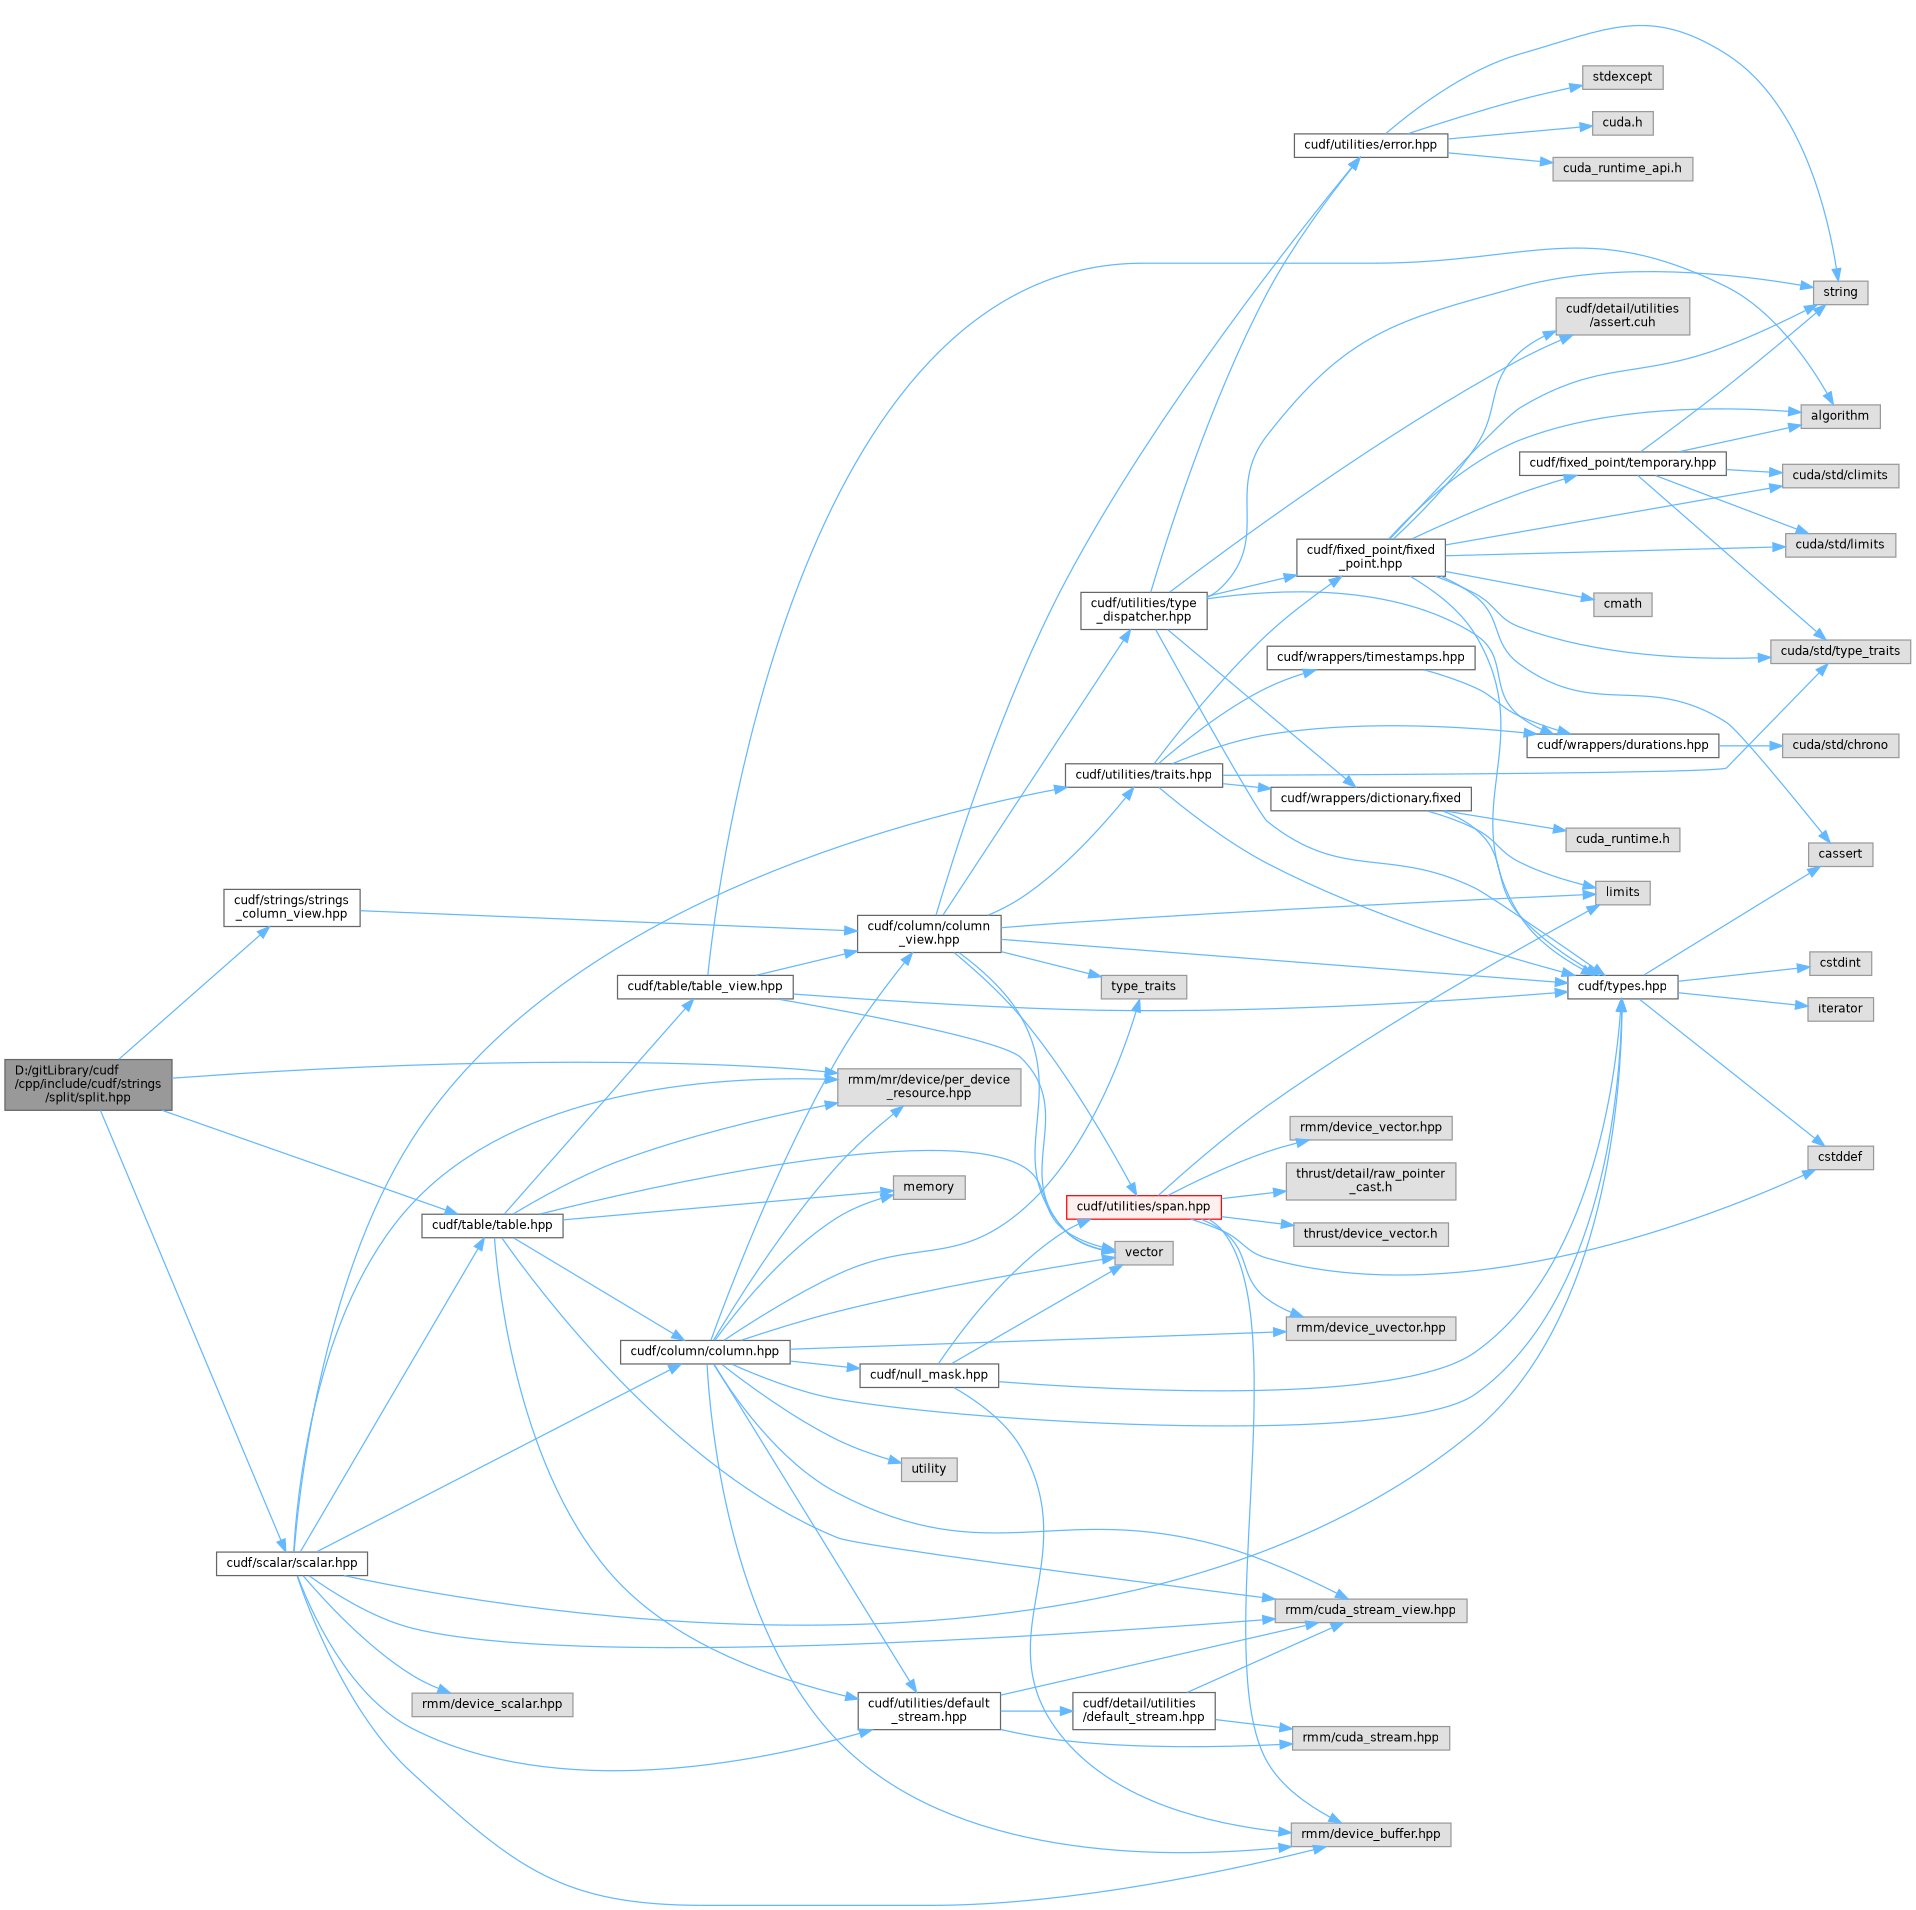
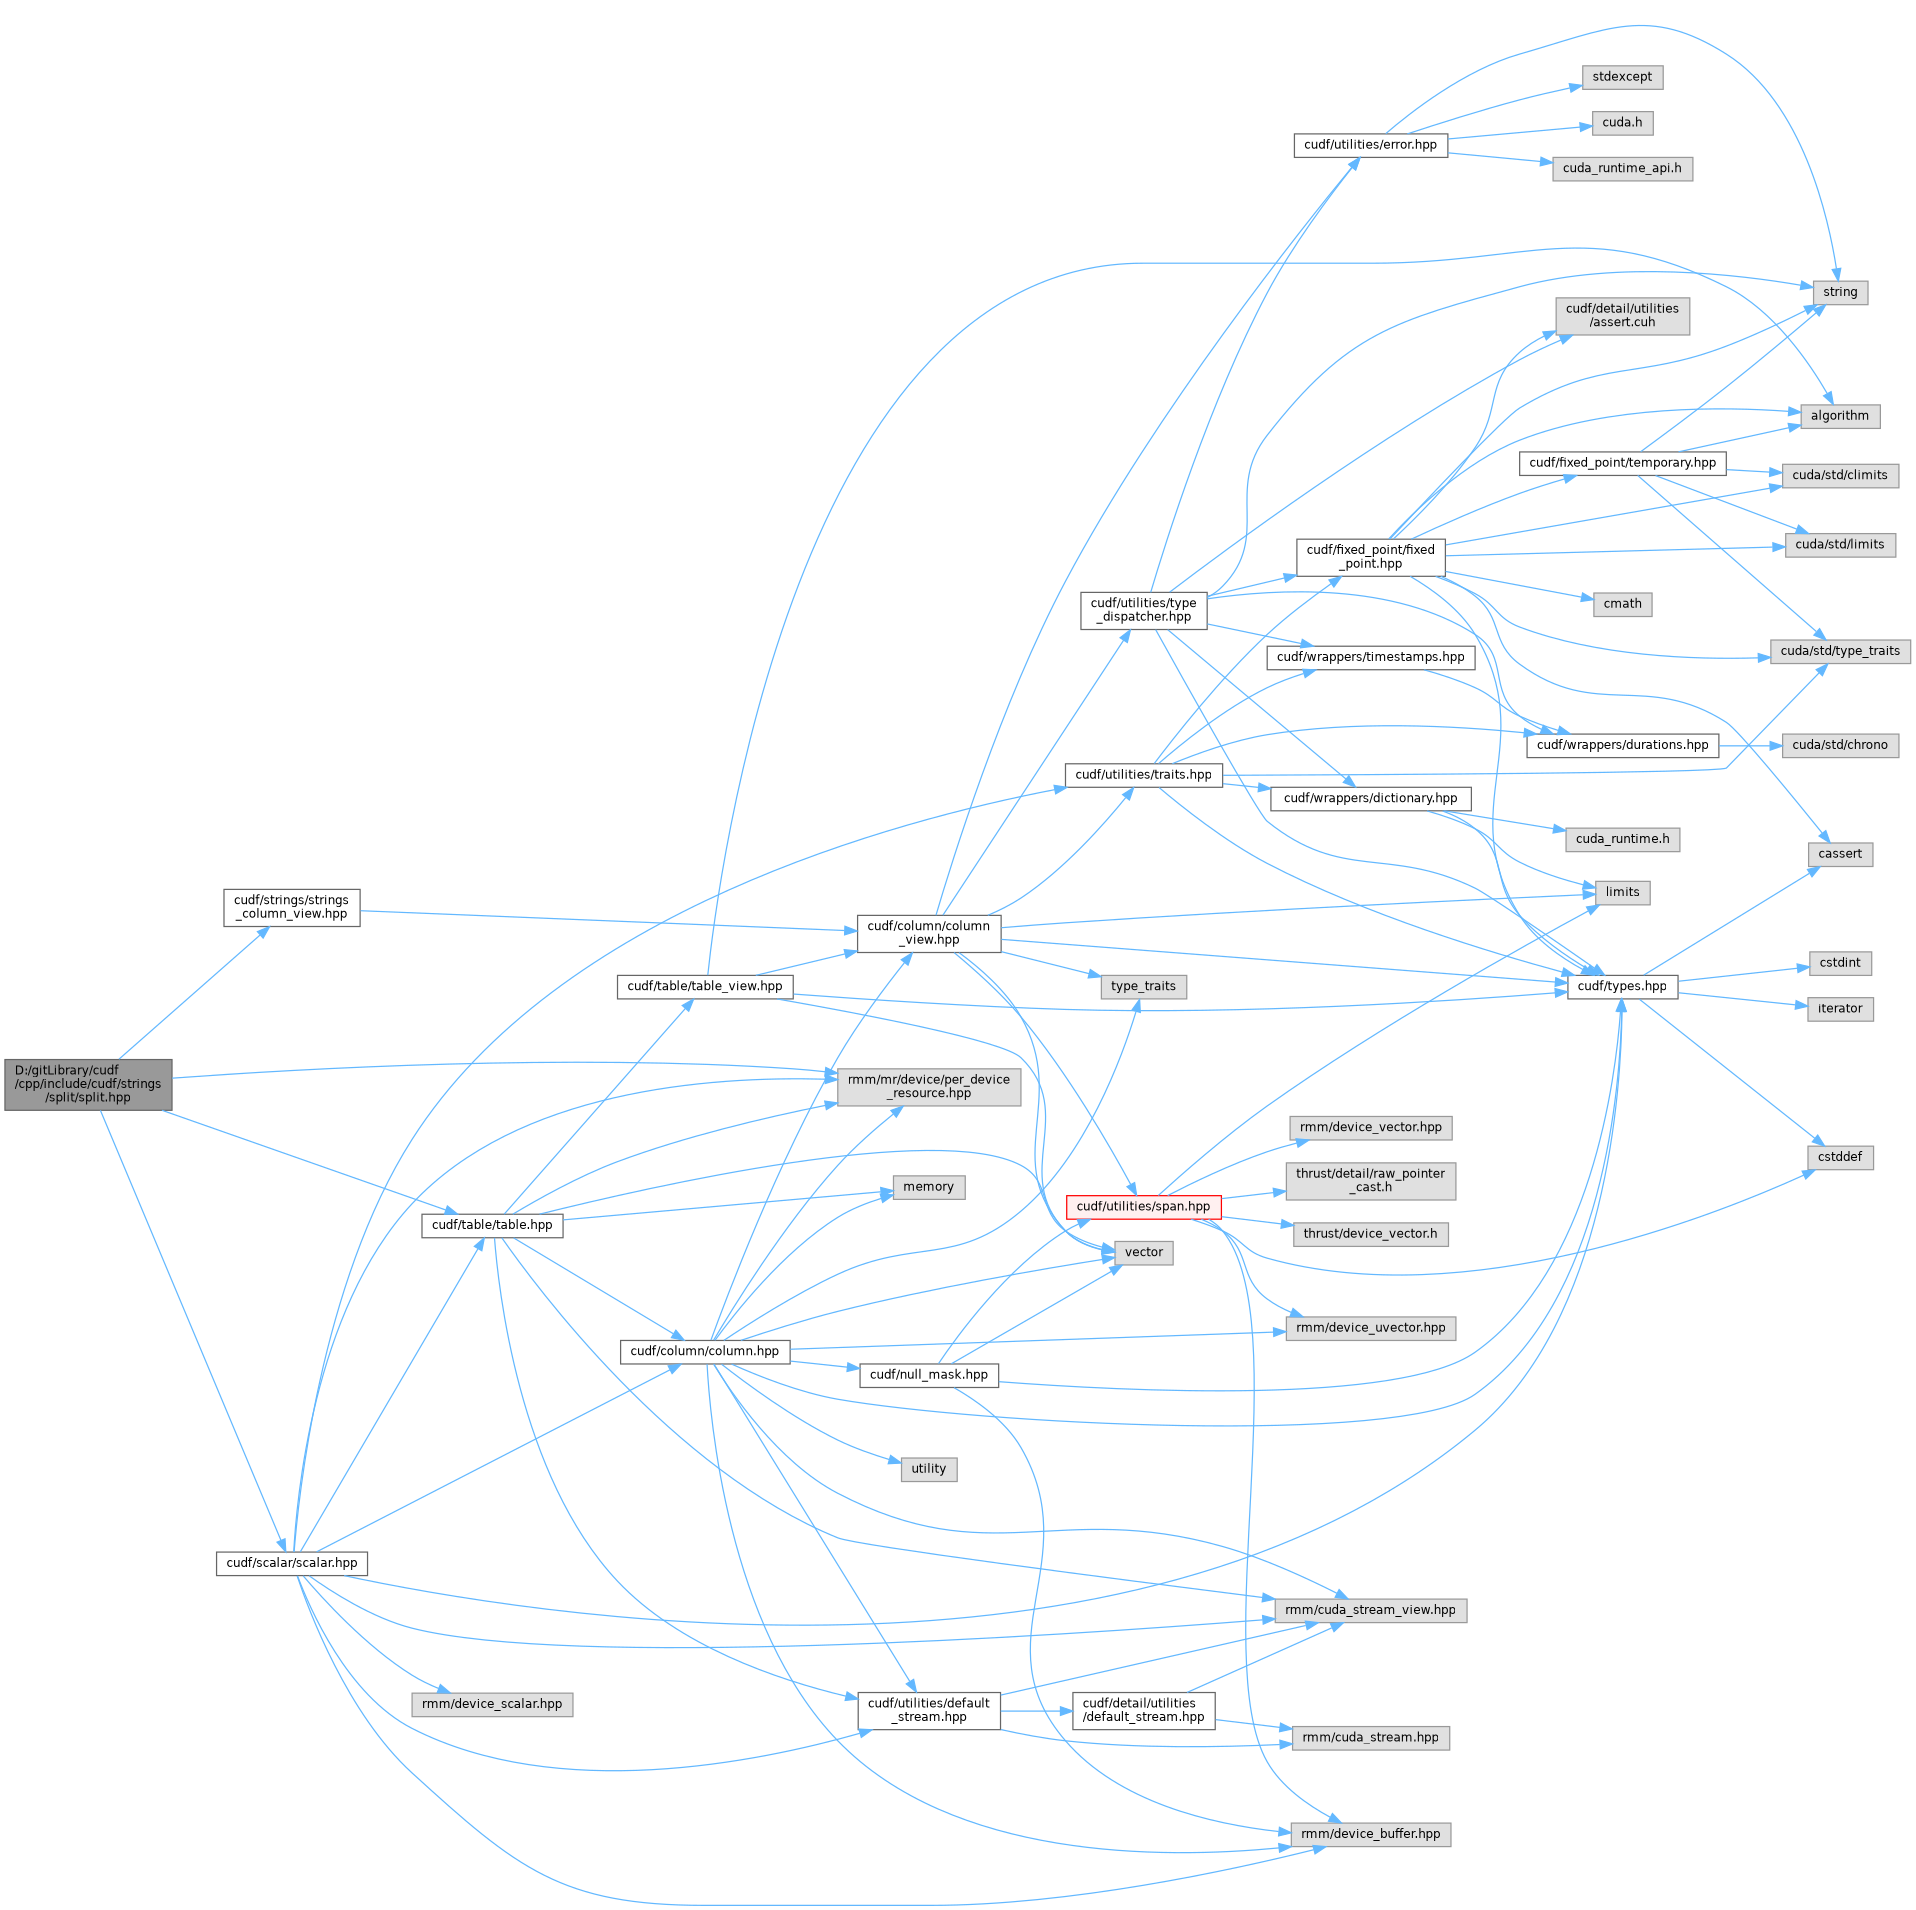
  digraph {
    rankdir=LR
    node [color=grey60 fillcolor="#E0E0E0" fontname=Helvetica fontsize=10 shape=box style=filled]
    edge [color=steelblue1 fontname=Helvetica fontsize=10 labelfontname=Helvetica labelfontsize=10 style=solid]
    n1 [color=gray40 fillcolor=grey60 fontcolor=black height=0.2 label="D:/gitLibrary/cudf\l/cpp/include/cudf/strings\l/split/split.hpp" width=0.4]
    n2 [color=grey40 fillcolor=white height=0.2 label="cudf/scalar/scalar.hpp" width=0.4]
    n3 [height=0.2 label="rmm/mr/device/per_device\l_resource.hpp" width=0.4]
    n4 [color=grey40 fillcolor=white height=0.2 label="cudf/table/table.hpp" width=0.4]
    n5 [color=grey40 fillcolor=white height=0.2 label="cudf/strings/strings\l_column_view.hpp" width=0.4]
    n6 [color=grey40 fillcolor=white height=0.2 label="cudf/column/column.hpp" width=0.4]
    n7 [color=grey40 fillcolor=white height=0.2 label="cudf/types.hpp" width=0.4]
    n8 [height=0.2 label="rmm/device_buffer.hpp" width=0.4]
    n9 [color=grey40 fillcolor=white height=0.2 label="cudf/utilities/traits.hpp" width=0.4]
    n10 [color=grey40 fillcolor=white height=0.2 label="cudf/utilities/default\l_stream.hpp" width=0.4]
    n11 [height=0.2 label="rmm/cuda_stream_view.hpp" width=0.4]
    n12 [height=0.2 label="rmm/device_scalar.hpp" width=0.4]
    n13 [height=0.2 label=vector width=0.4]
    n14 [height=0.2 label=memory width=0.4]
    n15 [color=grey40 fillcolor=white height=0.2 label="cudf/table/table_view.hpp" width=0.4]
    n16 [color=grey40 fillcolor=white height=0.2 label="cudf/column/column\l_view.hpp" width=0.4]
    n17 [height=0.2 label="rmm/device_uvector.hpp" width=0.4]
    n18 [height=0.2 label=type_traits width=0.4]
    n19 [color=grey40 fillcolor=white height=0.2 label="cudf/null_mask.hpp" width=0.4]
    n20 [height=0.2 label=utility width=0.4]
    n21 [height=0.2 label=cassert width=0.4]
    n22 [height=0.2 label=cstddef width=0.4]
    n23 [height=0.2 label=cstdint width=0.4]
    n24 [height=0.2 label=iterator width=0.4]
    n25 [color=grey40 fillcolor=white height=0.2 label="cudf/fixed_point/fixed\l_point.hpp" width=0.4]
    n26 [height=0.2 label="cuda/std/type_traits" width=0.4]
-   n27 [color=grey40 fillcolor=white height=0.2 label="cudf/wrappers/dictionary.fixed" width=0.4]
+   n27 [color=grey40 fillcolor=white height=0.2 label="cudf/wrappers/dictionary.hpp" width=0.4]
    n28 [color=grey40 fillcolor=white height=0.2 label="cudf/wrappers/durations.hpp" width=0.4]
    n29 [color=grey40 fillcolor=white height=0.2 label="cudf/wrappers/timestamps.hpp" width=0.4]
    n30 [color=grey40 fillcolor=white height=0.2 label="cudf/detail/utilities\l/default_stream.hpp" width=0.4]
    n31 [height=0.2 label="rmm/cuda_stream.hpp" width=0.4]
    n32 [color=grey40 fillcolor=white height=0.2 label="cudf/utilities/error.hpp" width=0.4]
    n33 [color=red fillcolor="#FFF0F0" height=0.2 label="cudf/utilities/span.hpp" width=0.4]
    n34 [height=0.2 label=limits width=0.4]
    n35 [color=grey40 fillcolor=white height=0.2 label="cudf/utilities/type\l_dispatcher.hpp" width=0.4]
    n36 [height=0.2 label="cuda.h" width=0.4]
    n37 [height=0.2 label="cuda_runtime_api.h" width=0.4]
    n38 [height=0.2 label=stdexcept width=0.4]
    n39 [height=0.2 label=string width=0.4]
    n40 [height=0.2 label="rmm/device_vector.hpp" width=0.4]
    n41 [height=0.2 label="thrust/detail/raw_pointer\l_cast.h" width=0.4]
    n42 [height=0.2 label="thrust/device_vector.h" width=0.4]
    n43 [height=0.2 label="cudf/detail/utilities\l/assert.cuh" width=0.4]
    n44 [color=grey40 fillcolor=white height=0.2 label="cudf/fixed_point/temporary.hpp" width=0.4]
    n45 [height=0.2 label="cuda/std/climits" width=0.4]
    n46 [height=0.2 label="cuda/std/limits" width=0.4]
    n47 [height=0.2 label=algorithm width=0.4]
    n48 [height=0.2 label=cmath width=0.4]
    n49 [height=0.2 label="cuda_runtime.h" width=0.4]
    n50 [height=0.2 label="cuda/std/chrono" width=0.4]
    n1 -> n2
    n1 -> n3
    n1 -> n4
    n1 -> n5
    n2 -> n3
    n2 -> n4
    n2 -> n6
    n2 -> n7
    n2 -> n8
    n2 -> n9
    n2 -> n10
    n2 -> n11
    n2 -> n12
    n4 -> n3
    n4 -> n6
    n4 -> n10
    n4 -> n11
    n4 -> n13
    n4 -> n14
    n4 -> n15
    n5 -> n16
    n6 -> n3
    n6 -> n7
    n6 -> n8
    n6 -> n10
    n6 -> n11
    n6 -> n13
    n6 -> n14
    n6 -> n16
    n6 -> n17
    n6 -> n18
    n6 -> n19
    n6 -> n20
    n7 -> n21
    n7 -> n22
    n7 -> n23
    n7 -> n24
    n9 -> n7
    n9 -> n25
    n9 -> n26
    n9 -> n27
    n9 -> n28
    n9 -> n29
    n10 -> n11
    n10 -> n30
    n10 -> n31
    n15 -> n7
    n15 -> n13
    n15 -> n16
    n15 -> n47
    n16 -> n7
    n16 -> n9
    n16 -> n13
    n16 -> n18
    n16 -> n32
    n16 -> n33
    n16 -> n34
    n16 -> n35
    n19 -> n7
    n19 -> n8
    n19 -> n13
    n19 -> n33
    n25 -> n7
    n25 -> n21
    n25 -> n26
    n25 -> n39
    n25 -> n43
    n25 -> n44
    n25 -> n45
    n25 -> n46
    n25 -> n47
    n25 -> n48
    n27 -> n7
    n27 -> n34
    n27 -> n49
    n28 -> n50
    n29 -> n28
    n30 -> n11
    n30 -> n31
    n32 -> n36
    n32 -> n37
    n32 -> n38
    n32 -> n39
    n33 -> n8
    n33 -> n17
    n33 -> n22
    n33 -> n34
    n33 -> n40
    n33 -> n41
    n33 -> n42
    n35 -> n7
    n35 -> n25
    n35 -> n27
    n35 -> n28
+   n35 -> n29
    n35 -> n32
    n35 -> n39
    n35 -> n43
    n44 -> n26
    n44 -> n39
    n44 -> n45
    n44 -> n46
    n44 -> n47
  }
